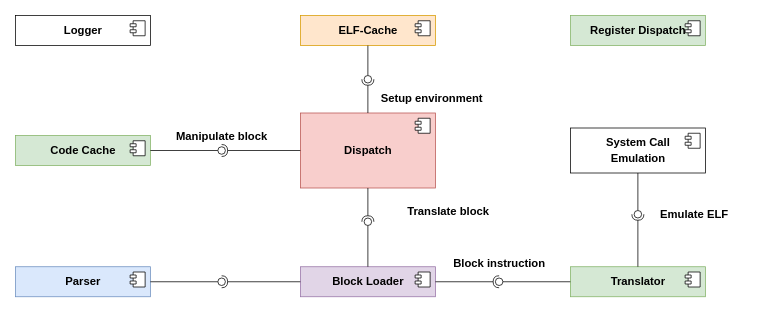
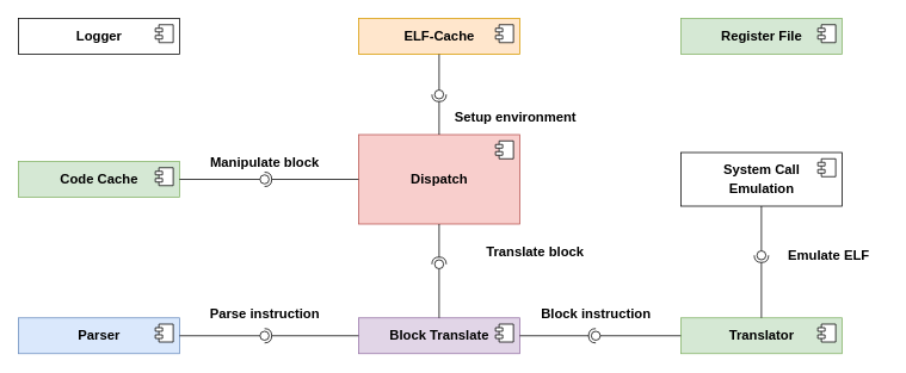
  <mxCell id="0" />
  <mxCell id="1" parent="0" />
  <mxCell id="2" value="&lt;b&gt;&lt;font style=&quot;font-size: 15px&quot;&gt;ELF-Cache&lt;/font&gt;&lt;/b&gt;" style="html=1;dropTarget=0;fontSize=17;fillColor=#ffe6cc;strokeColor=#d79b00;" parent="1" vertex="1"><mxGeometry x="400" y="20" width="180" height="40" as="geometry" /></mxCell>
  <mxCell id="3" value="" style="shape=component;jettyWidth=8;jettyHeight=4;" parent="2" vertex="1"><mxGeometry x="1" width="20" height="20" relative="1" as="geometry"><mxPoint x="-27" y="7" as="offset" /></mxGeometry></mxCell>
  <mxCell id="4" value="&lt;b&gt;&lt;font style=&quot;font-size: 15px&quot;&gt;Dispatch&lt;/font&gt;&lt;/b&gt;" style="html=1;dropTarget=0;fontSize=17;fillColor=#f8cecc;strokeColor=#b85450;" parent="1" vertex="1"><mxGeometry x="400" y="150" width="180" height="100" as="geometry" /></mxCell>
  <mxCell id="5" value="" style="shape=component;jettyWidth=8;jettyHeight=4;" parent="4" vertex="1"><mxGeometry x="1" width="20" height="20" relative="1" as="geometry"><mxPoint x="-27" y="7" as="offset" /></mxGeometry></mxCell>
  <mxCell id="6" value="&lt;b&gt;&lt;font style=&quot;font-size: 15px&quot;&gt;Code Cache&lt;/font&gt;&lt;/b&gt;" style="html=1;dropTarget=0;fontSize=17;fillColor=#d5e8d4;strokeColor=#82b366;" parent="1" vertex="1"><mxGeometry x="20" y="180" width="180" height="40" as="geometry" /></mxCell>
  <mxCell id="7" value="" style="shape=component;jettyWidth=8;jettyHeight=4;" parent="6" vertex="1"><mxGeometry x="1" width="20" height="20" relative="1" as="geometry"><mxPoint x="-27" y="7" as="offset" /></mxGeometry></mxCell>
- <mxCell id="8" value="&lt;b&gt;&lt;font style=&quot;font-size: 15px&quot;&gt;Register Dispatch&lt;/font&gt;&lt;/b&gt;" style="html=1;dropTarget=0;fontSize=17;fillColor=#d5e8d4;strokeColor=#82b366;" parent="1" vertex="1"><mxGeometry x="760" y="20" width="180" height="40" as="geometry" /></mxCell>
+ <mxCell id="8" value="&lt;b&gt;&lt;font style=&quot;font-size: 15px&quot;&gt;Register File&lt;/font&gt;&lt;/b&gt;" style="html=1;dropTarget=0;fontSize=17;fillColor=#d5e8d4;strokeColor=#82b366;" parent="1" vertex="1"><mxGeometry x="760" y="20" width="180" height="40" as="geometry" /></mxCell>
  <mxCell id="9" value="" style="shape=component;jettyWidth=8;jettyHeight=4;" parent="8" vertex="1"><mxGeometry x="1" width="20" height="20" relative="1" as="geometry"><mxPoint x="-27" y="7" as="offset" /></mxGeometry></mxCell>
  <mxCell id="10" value="&lt;b&gt;&lt;font style=&quot;font-size: 15px&quot;&gt;Logger&lt;/font&gt;&lt;/b&gt;" style="html=1;dropTarget=0;fontSize=17;" parent="1" vertex="1"><mxGeometry x="20" y="20" width="180" height="40" as="geometry" /></mxCell>
  <mxCell id="11" value="" style="shape=component;jettyWidth=8;jettyHeight=4;" parent="10" vertex="1"><mxGeometry x="1" width="20" height="20" relative="1" as="geometry"><mxPoint x="-27" y="7" as="offset" /></mxGeometry></mxCell>
  <mxCell id="12" value="&lt;b&gt;&lt;font style=&quot;font-size: 15px&quot;&gt;Parser&lt;/font&gt;&lt;/b&gt;" style="html=1;dropTarget=0;fontSize=17;fillColor=#dae8fc;strokeColor=#6c8ebf;" parent="1" vertex="1"><mxGeometry x="20" y="355" width="180" height="40" as="geometry" /></mxCell>
  <mxCell id="13" value="" style="shape=component;jettyWidth=8;jettyHeight=4;" parent="12" vertex="1"><mxGeometry x="1" width="20" height="20" relative="1" as="geometry"><mxPoint x="-27" y="7" as="offset" /></mxGeometry></mxCell>
  <mxCell id="14" value="&lt;b&gt;&lt;font style=&quot;font-size: 15px&quot;&gt;Translator&lt;/font&gt;&lt;/b&gt;" style="html=1;dropTarget=0;fontSize=17;fillColor=#d5e8d4;strokeColor=#82b366;" parent="1" vertex="1"><mxGeometry x="760" y="355" width="180" height="40" as="geometry" /></mxCell>
  <mxCell id="15" value="" style="shape=component;jettyWidth=8;jettyHeight=4;" parent="14" vertex="1"><mxGeometry x="1" width="20" height="20" relative="1" as="geometry"><mxPoint x="-27" y="7" as="offset" /></mxGeometry></mxCell>
- <mxCell id="16" value="&lt;b&gt;&lt;font style=&quot;font-size: 15px&quot;&gt;Block Loader&lt;/font&gt;&lt;/b&gt;" style="html=1;dropTarget=0;fontSize=17;fillColor=#e1d5e7;strokeColor=#9673a6;" parent="1" vertex="1"><mxGeometry x="400" y="355" width="180" height="40" as="geometry" /></mxCell>
+ <mxCell id="16" value="&lt;b&gt;&lt;font style=&quot;font-size: 15px&quot;&gt;Block Translate&lt;/font&gt;&lt;/b&gt;" style="html=1;dropTarget=0;fontSize=17;fillColor=#e1d5e7;strokeColor=#9673a6;" parent="1" vertex="1"><mxGeometry x="400" y="355" width="180" height="40" as="geometry" /></mxCell>
  <mxCell id="17" value="" style="shape=component;jettyWidth=8;jettyHeight=4;" parent="16" vertex="1"><mxGeometry x="1" width="20" height="20" relative="1" as="geometry"><mxPoint x="-27" y="7" as="offset" /></mxGeometry></mxCell>
  <mxCell id="18" value="&lt;span style=&quot;font-size: 15px&quot;&gt;&lt;b&gt;System Call&lt;br&gt;Emulation&lt;br&gt;&lt;/b&gt;&lt;/span&gt;" style="html=1;dropTarget=0;fontSize=17;" parent="1" vertex="1"><mxGeometry x="760" y="170" width="180" height="60" as="geometry" /></mxCell>
  <mxCell id="19" value="" style="shape=component;jettyWidth=8;jettyHeight=4;" parent="18" vertex="1"><mxGeometry x="1" width="20" height="20" relative="1" as="geometry"><mxPoint x="-27" y="7" as="offset" /></mxGeometry></mxCell>
  <mxCell id="20" value="" style="rounded=0;orthogonalLoop=1;jettySize=auto;html=1;endArrow=none;endFill=0;fontSize=17;exitX=0.5;exitY=1;exitDx=0;exitDy=0;" parent="1" source="2" target="22" edge="1"><mxGeometry relative="1" as="geometry"><mxPoint x="470" y="105" as="sourcePoint" /></mxGeometry></mxCell>
  <mxCell id="21" value="" style="rounded=0;orthogonalLoop=1;jettySize=auto;html=1;endArrow=halfCircle;endFill=0;entryX=0.5;entryY=0.5;entryDx=0;entryDy=0;endSize=6;strokeWidth=1;fontSize=17;" parent="1" source="4" target="22" edge="1"><mxGeometry relative="1" as="geometry"><mxPoint x="510" y="105" as="sourcePoint" /></mxGeometry></mxCell>
  <mxCell id="22" value="" style="ellipse;whiteSpace=wrap;html=1;fontFamily=Helvetica;fontSize=12;fontColor=#000000;align=center;strokeColor=#000000;fillColor=#ffffff;points=[];aspect=fixed;resizable=0;" parent="1" vertex="1"><mxGeometry x="485" y="100" width="10" height="10" as="geometry" /></mxCell>
  <mxCell id="23" value="" style="rounded=0;orthogonalLoop=1;jettySize=auto;html=1;endArrow=none;endFill=0;fontSize=17;exitX=0.5;exitY=0;exitDx=0;exitDy=0;" parent="1" source="16" target="25" edge="1"><mxGeometry relative="1" as="geometry"><mxPoint x="370" y="255" as="sourcePoint" /></mxGeometry></mxCell>
  <mxCell id="24" value="" style="rounded=0;orthogonalLoop=1;jettySize=auto;html=1;endArrow=halfCircle;endFill=0;entryX=0.5;entryY=0.5;entryDx=0;entryDy=0;endSize=6;strokeWidth=1;fontSize=17;exitX=0.5;exitY=1;exitDx=0;exitDy=0;" parent="1" source="4" target="25" edge="1"><mxGeometry relative="1" as="geometry"><mxPoint x="410" y="255" as="sourcePoint" /></mxGeometry></mxCell>
  <mxCell id="25" value="" style="ellipse;whiteSpace=wrap;html=1;fontFamily=Helvetica;fontSize=12;fontColor=#000000;align=center;strokeColor=#000000;fillColor=#ffffff;points=[];aspect=fixed;resizable=0;" parent="1" vertex="1"><mxGeometry x="485" y="290" width="10" height="10" as="geometry" /></mxCell>
  <mxCell id="26" value="" style="rounded=0;orthogonalLoop=1;jettySize=auto;html=1;endArrow=none;endFill=0;fontSize=17;exitX=1;exitY=0.5;exitDx=0;exitDy=0;" parent="1" source="6" target="28" edge="1"><mxGeometry relative="1" as="geometry"><mxPoint x="280" y="190" as="sourcePoint" /></mxGeometry></mxCell>
  <mxCell id="27" value="" style="rounded=0;orthogonalLoop=1;jettySize=auto;html=1;endArrow=halfCircle;endFill=0;entryX=0.5;entryY=0.5;entryDx=0;entryDy=0;endSize=6;strokeWidth=1;fontSize=17;exitX=0;exitY=0.5;exitDx=0;exitDy=0;" parent="1" source="4" target="28" edge="1"><mxGeometry relative="1" as="geometry"><mxPoint x="320" y="190" as="sourcePoint" /></mxGeometry></mxCell>
  <mxCell id="28" value="" style="ellipse;whiteSpace=wrap;html=1;fontFamily=Helvetica;fontSize=12;fontColor=#000000;align=center;strokeColor=#000000;fillColor=#ffffff;points=[];aspect=fixed;resizable=0;" parent="1" vertex="1"><mxGeometry x="290" y="195" width="10" height="10" as="geometry" /></mxCell>
  <mxCell id="29" value="" style="rounded=0;orthogonalLoop=1;jettySize=auto;html=1;endArrow=none;endFill=0;fontSize=17;exitX=1;exitY=0.5;exitDx=0;exitDy=0;" parent="1" source="12" target="31" edge="1"><mxGeometry relative="1" as="geometry"><mxPoint x="290" y="355" as="sourcePoint" /></mxGeometry></mxCell>
  <mxCell id="30" value="" style="rounded=0;orthogonalLoop=1;jettySize=auto;html=1;endArrow=halfCircle;endFill=0;entryX=0.5;entryY=0.5;entryDx=0;entryDy=0;endSize=6;strokeWidth=1;fontSize=17;exitX=0;exitY=0.5;exitDx=0;exitDy=0;" parent="1" source="16" target="31" edge="1"><mxGeometry relative="1" as="geometry"><mxPoint x="330" y="355" as="sourcePoint" /></mxGeometry></mxCell>
  <mxCell id="31" value="" style="ellipse;whiteSpace=wrap;html=1;fontFamily=Helvetica;fontSize=12;fontColor=#000000;align=center;strokeColor=#000000;fillColor=#ffffff;points=[];aspect=fixed;resizable=0;" parent="1" vertex="1"><mxGeometry x="290" y="370" width="10" height="10" as="geometry" /></mxCell>
  <mxCell id="32" value="" style="rounded=0;orthogonalLoop=1;jettySize=auto;html=1;endArrow=none;endFill=0;fontSize=17;exitX=0;exitY=0.5;exitDx=0;exitDy=0;" parent="1" source="14" target="34" edge="1"><mxGeometry relative="1" as="geometry"><mxPoint x="627" y="345" as="sourcePoint" /></mxGeometry></mxCell>
  <mxCell id="33" value="" style="rounded=0;orthogonalLoop=1;jettySize=auto;html=1;endArrow=halfCircle;endFill=0;entryX=0.5;entryY=0.5;entryDx=0;entryDy=0;endSize=6;strokeWidth=1;fontSize=17;exitX=1;exitY=0.5;exitDx=0;exitDy=0;" parent="1" source="16" target="34" edge="1"><mxGeometry relative="1" as="geometry"><mxPoint x="650" y="305" as="sourcePoint" /></mxGeometry></mxCell>
  <mxCell id="34" value="" style="ellipse;whiteSpace=wrap;html=1;fontFamily=Helvetica;fontSize=12;fontColor=#000000;align=center;strokeColor=#000000;fillColor=#ffffff;points=[];aspect=fixed;resizable=0;" parent="1" vertex="1"><mxGeometry x="660" y="370" width="10" height="10" as="geometry" /></mxCell>
  <mxCell id="35" value="" style="rounded=0;orthogonalLoop=1;jettySize=auto;html=1;endArrow=none;endFill=0;fontSize=17;exitX=0.5;exitY=1;exitDx=0;exitDy=0;" parent="1" source="18" target="37" edge="1"><mxGeometry relative="1" as="geometry"><mxPoint x="670" y="275" as="sourcePoint" /></mxGeometry></mxCell>
  <mxCell id="36" value="" style="rounded=0;orthogonalLoop=1;jettySize=auto;html=1;endArrow=halfCircle;endFill=0;entryX=0.5;entryY=0.5;entryDx=0;entryDy=0;endSize=6;strokeWidth=1;fontSize=17;exitX=0.5;exitY=0;exitDx=0;exitDy=0;" parent="1" source="14" target="37" edge="1"><mxGeometry relative="1" as="geometry"><mxPoint x="710" y="275" as="sourcePoint" /></mxGeometry></mxCell>
  <mxCell id="37" value="" style="ellipse;whiteSpace=wrap;html=1;fontFamily=Helvetica;fontSize=12;fontColor=#000000;align=center;strokeColor=#000000;fillColor=#ffffff;points=[];aspect=fixed;resizable=0;" parent="1" vertex="1"><mxGeometry x="845" y="280" width="10" height="10" as="geometry" /></mxCell>
+ <mxCell id="38" value="&lt;b style=&quot;font-size: 15px;&quot;&gt;Parse instruction&lt;/b&gt;" style="text;html=1;align=center;verticalAlign=middle;resizable=0;points=[];autosize=1;fontSize=15;" parent="1" vertex="1"><mxGeometry x="225" y="340" width="140" height="20" as="geometry" /></mxCell>
  <mxCell id="39" value="&lt;b style=&quot;font-size: 15px&quot;&gt;Manipulate block&lt;/b&gt;" style="text;html=1;align=center;verticalAlign=middle;resizable=0;points=[];autosize=1;fontSize=15;" parent="1" vertex="1"><mxGeometry x="225" y="170" width="140" height="20" as="geometry" /></mxCell>
  <mxCell id="40" value="&lt;b style=&quot;font-size: 15px&quot;&gt;Block instruction&lt;/b&gt;" style="text;html=1;align=center;verticalAlign=middle;resizable=0;points=[];autosize=1;fontSize=15;" parent="1" vertex="1"><mxGeometry x="585" y="340" width="160" height="20" as="geometry" /></mxCell>
  <mxCell id="41" value="&lt;b style=&quot;font-size: 15px&quot;&gt;Emulate ELF&lt;/b&gt;" style="text;html=1;align=center;verticalAlign=middle;resizable=0;points=[];autosize=1;fontSize=15;" parent="1" vertex="1"><mxGeometry x="860" y="275" width="130" height="20" as="geometry" /></mxCell>
  <mxCell id="42" value="&lt;b style=&quot;font-size: 15px&quot;&gt;Translate block&lt;/b&gt;" style="text;html=1;align=center;verticalAlign=middle;resizable=0;points=[];autosize=1;fontSize=15;" parent="1" vertex="1"><mxGeometry x="537" y="270" width="120" height="20" as="geometry" /></mxCell>
  <mxCell id="43" value="&lt;b style=&quot;font-size: 15px&quot;&gt;Setup environment&lt;/b&gt;" style="text;html=1;align=center;verticalAlign=middle;resizable=0;points=[];autosize=1;fontSize=15;" parent="1" vertex="1"><mxGeometry x="500" y="120" width="150" height="20" as="geometry" /></mxCell>
